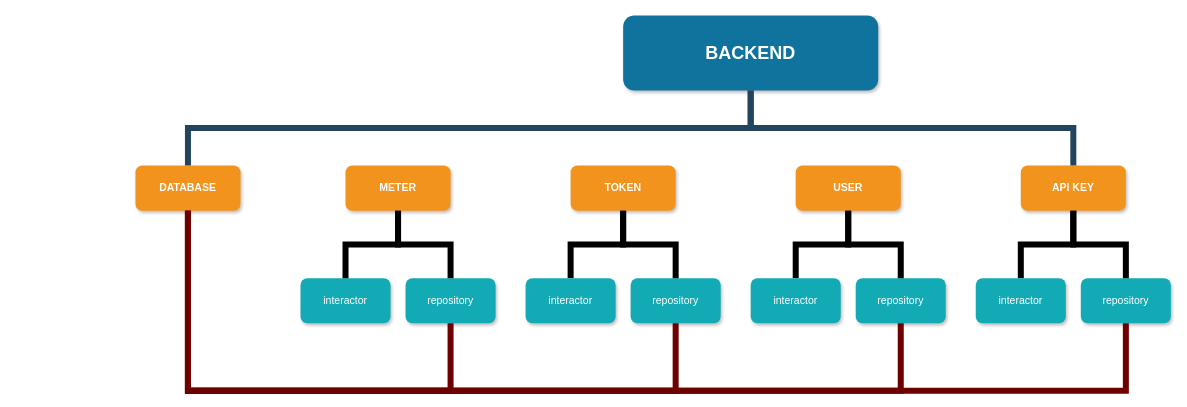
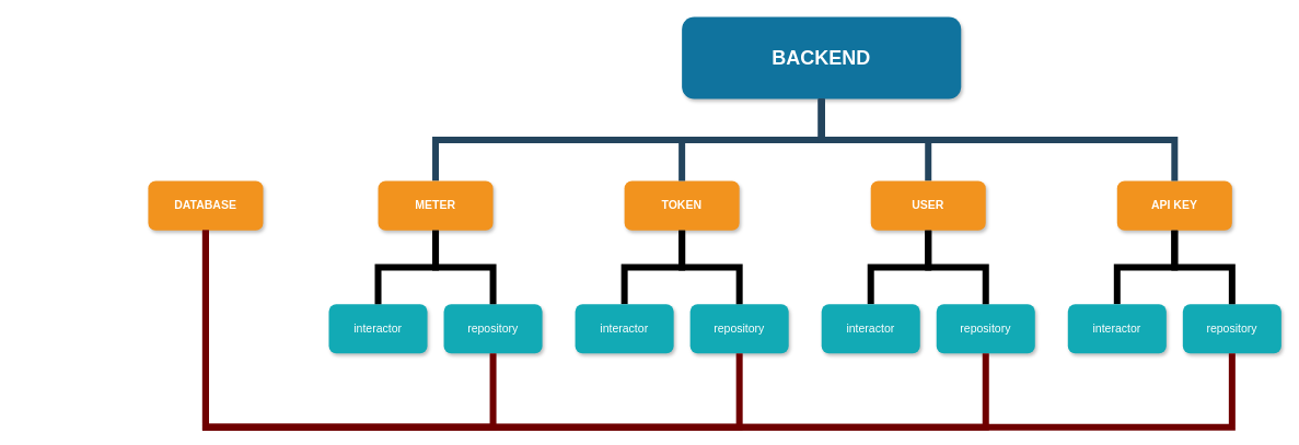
  <mxCell id="0" />
  <mxCell id="1" parent="0" />
  <mxCell id="2" value="BACKEND" style="whiteSpace=wrap;rounded=1;shadow=1;fillColor=#10739E;strokeColor=none;fontColor=#FFFFFF;fontStyle=1;fontSize=24" parent="1" vertex="1"><mxGeometry x="830" y="20" width="340" height="100" as="geometry" /></mxCell>
  <mxCell id="3" value="DATABASE" style="whiteSpace=wrap;rounded=1;fillColor=#F2931E;strokeColor=none;shadow=1;fontColor=#FFFFFF;fontStyle=1;fontSize=14" parent="1" vertex="1"><mxGeometry x="180" y="220" width="140" height="60" as="geometry" /></mxCell>
- <mxCell id="5" value="" style="edgeStyle=elbowEdgeStyle;elbow=vertical;rounded=0;fontColor=#000000;endArrow=none;endFill=0;strokeWidth=8;strokeColor=#23445D;" parent="1" source="2" target="3" edge="1"><mxGeometry width="100" height="100" relative="1" as="geometry"><mxPoint x="840" y="210" as="sourcePoint" /><mxPoint x="940" y="110" as="targetPoint" /></mxGeometry></mxCell>
+ <mxCell id="4" value="" style="edgeStyle=elbowEdgeStyle;elbow=vertical;rounded=0;fontColor=#000000;endArrow=none;endFill=0;strokeWidth=8;strokeColor=#23445D;" parent="1" source="2" target="24" edge="1"><mxGeometry width="100" height="100" relative="1" as="geometry"><mxPoint x="820" y="190" as="sourcePoint" /><mxPoint x="920" y="90" as="targetPoint" /></mxGeometry></mxCell>
+ <mxCell id="5" value="" style="edgeStyle=elbowEdgeStyle;elbow=vertical;rounded=0;fontColor=#000000;endArrow=none;endFill=0;strokeWidth=8;strokeColor=#23445D;" parent="1" source="2" target="9" edge="1"><mxGeometry width="100" height="100" relative="1" as="geometry"><mxPoint x="840" y="210" as="sourcePoint" /><mxPoint x="940" y="110" as="targetPoint" /></mxGeometry></mxCell>
  <mxCell id="6" value="" style="group" parent="1" vertex="1" connectable="0"><mxGeometry x="20" y="420" width="1185" as="geometry" /></mxCell>
  <mxCell id="7" value="" style="group" parent="6" vertex="1" connectable="0"><mxGeometry width="1185" as="geometry" /></mxCell>
  <mxCell id="8" value="" style="group" parent="1" vertex="1" connectable="0"><mxGeometry x="1000" y="220" width="260" height="210.0" as="geometry" /></mxCell>
  <mxCell id="9" value="USER" style="whiteSpace=wrap;rounded=1;fillColor=#F2931E;strokeColor=none;shadow=1;fontColor=#FFFFFF;fontStyle=1;fontSize=14" parent="8" vertex="1"><mxGeometry x="60.0" width="140" height="60" as="geometry" /></mxCell>
  <mxCell id="10" style="edgeStyle=orthogonalEdgeStyle;rounded=0;orthogonalLoop=1;jettySize=auto;html=1;strokeWidth=8;startArrow=none;startFill=0;endArrow=none;endFill=0;" parent="8" source="9" target="11" edge="1"><mxGeometry relative="1" as="geometry"><mxPoint x="225.0" y="60.0" as="sourcePoint" /></mxGeometry></mxCell>
  <mxCell id="11" value="interactor" style="whiteSpace=wrap;rounded=1;fillColor=#12AAB5;strokeColor=none;shadow=1;fontColor=#FFFFFF;fontSize=14;" parent="8" vertex="1"><mxGeometry y="150.0" width="120" height="60" as="geometry" /></mxCell>
  <mxCell id="12" value="repository" style="whiteSpace=wrap;rounded=1;fillColor=#12AAB5;strokeColor=none;shadow=1;fontColor=#FFFFFF;fontSize=14;" parent="8" vertex="1"><mxGeometry x="140" y="150.0" width="120" height="60" as="geometry" /></mxCell>
  <mxCell id="13" style="edgeStyle=orthogonalEdgeStyle;rounded=0;orthogonalLoop=1;jettySize=auto;html=1;strokeWidth=8;startArrow=none;startFill=0;endArrow=none;endFill=0;" parent="8" source="9" target="12" edge="1"><mxGeometry relative="1" as="geometry"><mxPoint x="225.0" y="60.0" as="sourcePoint" /><mxPoint x="125.0" y="130.0" as="targetPoint" /></mxGeometry></mxCell>
  <mxCell id="14" style="edgeStyle=orthogonalEdgeStyle;rounded=0;orthogonalLoop=1;jettySize=auto;html=1;entryX=0.5;entryY=1;entryDx=0;entryDy=0;startArrow=none;startFill=0;endArrow=none;endFill=0;strokeWidth=8;fillColor=#a20025;strokeColor=#6F0000;" parent="1" source="3" target="12" edge="1"><mxGeometry relative="1" as="geometry"><Array as="points"><mxPoint x="250" y="520" /><mxPoint x="1200" y="520" /></Array></mxGeometry></mxCell>
  <mxCell id="15" value="" style="group" parent="1" vertex="1" connectable="0"><mxGeometry x="700" y="220" width="260" height="210.0" as="geometry" /></mxCell>
  <mxCell id="16" value="TOKEN" style="whiteSpace=wrap;rounded=1;fillColor=#F2931E;strokeColor=none;shadow=1;fontColor=#FFFFFF;fontStyle=1;fontSize=14" parent="15" vertex="1"><mxGeometry x="60.0" width="140" height="60" as="geometry" /></mxCell>
+ <mxCell id="17" value="" style="edgeStyle=elbowEdgeStyle;elbow=vertical;rounded=0;fontColor=#000000;endArrow=none;endFill=0;strokeWidth=8;strokeColor=#23445D;" parent="15" source="2" target="16" edge="1"><mxGeometry width="100" height="100" relative="1" as="geometry"><mxPoint x="130.0" y="-20.0" as="sourcePoint" /><mxPoint x="230.0" y="-120.0" as="targetPoint" /></mxGeometry></mxCell>
  <mxCell id="18" style="edgeStyle=orthogonalEdgeStyle;rounded=0;orthogonalLoop=1;jettySize=auto;html=1;strokeWidth=8;startArrow=none;startFill=0;endArrow=none;endFill=0;" parent="15" source="16" target="19" edge="1"><mxGeometry relative="1" as="geometry"><mxPoint x="175.0" y="60.0" as="sourcePoint" /></mxGeometry></mxCell>
  <mxCell id="19" value="interactor" style="whiteSpace=wrap;rounded=1;fillColor=#12AAB5;strokeColor=none;shadow=1;fontColor=#FFFFFF;fontSize=14;" parent="15" vertex="1"><mxGeometry y="150.0" width="120" height="60" as="geometry" /></mxCell>
  <mxCell id="20" value="repository" style="whiteSpace=wrap;rounded=1;fillColor=#12AAB5;strokeColor=none;shadow=1;fontColor=#FFFFFF;fontSize=14;" parent="15" vertex="1"><mxGeometry x="140" y="150.0" width="120" height="60" as="geometry" /></mxCell>
  <mxCell id="21" style="edgeStyle=orthogonalEdgeStyle;rounded=0;orthogonalLoop=1;jettySize=auto;html=1;strokeWidth=8;startArrow=none;startFill=0;endArrow=none;endFill=0;" parent="15" source="16" target="20" edge="1"><mxGeometry relative="1" as="geometry"><mxPoint x="175.0" y="60.0" as="sourcePoint" /><mxPoint x="75.0" y="130.0" as="targetPoint" /></mxGeometry></mxCell>
  <mxCell id="22" style="edgeStyle=orthogonalEdgeStyle;rounded=0;orthogonalLoop=1;jettySize=auto;html=1;entryX=0.5;entryY=1;entryDx=0;entryDy=0;startArrow=none;startFill=0;endArrow=none;endFill=0;strokeWidth=8;fillColor=#a20025;strokeColor=#6F0000;" parent="1" source="3" target="20" edge="1"><mxGeometry relative="1" as="geometry"><Array as="points"><mxPoint x="250" y="520" /><mxPoint x="900" y="520" /></Array></mxGeometry></mxCell>
  <mxCell id="23" value="" style="group" parent="1" vertex="1" connectable="0"><mxGeometry x="400" y="220" width="260" height="210.0" as="geometry" /></mxCell>
  <mxCell id="24" value="METER" style="whiteSpace=wrap;rounded=1;fillColor=#F2931E;strokeColor=none;shadow=1;fontColor=#FFFFFF;fontStyle=1;fontSize=14" parent="23" vertex="1"><mxGeometry x="60.0" width="140" height="60" as="geometry" /></mxCell>
  <mxCell id="25" value="interactor" style="whiteSpace=wrap;rounded=1;fillColor=#12AAB5;strokeColor=none;shadow=1;fontColor=#FFFFFF;fontSize=14;" parent="23" vertex="1"><mxGeometry y="150.0" width="120" height="60" as="geometry" /></mxCell>
  <mxCell id="26" style="edgeStyle=orthogonalEdgeStyle;rounded=0;orthogonalLoop=1;jettySize=auto;html=1;strokeWidth=8;startArrow=none;startFill=0;endArrow=none;endFill=0;" parent="23" source="24" target="25" edge="1"><mxGeometry relative="1" as="geometry" /></mxCell>
  <mxCell id="27" value="repository" style="whiteSpace=wrap;rounded=1;fillColor=#12AAB5;strokeColor=none;shadow=1;fontColor=#FFFFFF;fontSize=14;" parent="23" vertex="1"><mxGeometry x="140" y="150.0" width="120" height="60" as="geometry" /></mxCell>
  <mxCell id="28" style="edgeStyle=orthogonalEdgeStyle;rounded=0;orthogonalLoop=1;jettySize=auto;html=1;strokeWidth=8;startArrow=none;startFill=0;endArrow=none;endFill=0;exitX=0.5;exitY=1;exitDx=0;exitDy=0;" parent="23" source="24" target="27" edge="1"><mxGeometry relative="1" as="geometry"><mxPoint x="140.0" y="70.0" as="sourcePoint" /><mxPoint x="30.0" y="130.0" as="targetPoint" /></mxGeometry></mxCell>
  <mxCell id="29" style="edgeStyle=orthogonalEdgeStyle;rounded=0;orthogonalLoop=1;jettySize=auto;html=1;entryX=0.5;entryY=1;entryDx=0;entryDy=0;startArrow=none;startFill=0;endArrow=none;endFill=0;strokeWidth=8;fillColor=#a20025;strokeColor=#6F0000;" parent="1" source="3" target="27" edge="1"><mxGeometry relative="1" as="geometry"><mxPoint x="1620" y="280" as="sourcePoint" /><mxPoint x="965" y="410" as="targetPoint" /><Array as="points"><mxPoint x="250" y="520" /><mxPoint x="600" y="520" /></Array></mxGeometry></mxCell>
  <mxCell id="30" value="" style="group" parent="1" vertex="1" connectable="0"><mxGeometry x="1300" y="220" width="260" height="210.0" as="geometry" /></mxCell>
  <mxCell id="31" value="API KEY" style="whiteSpace=wrap;rounded=1;fillColor=#F2931E;strokeColor=none;shadow=1;fontColor=#FFFFFF;fontStyle=1;fontSize=14" parent="30" vertex="1"><mxGeometry x="60.0" width="140" height="60" as="geometry" /></mxCell>
  <mxCell id="32" style="edgeStyle=orthogonalEdgeStyle;rounded=0;orthogonalLoop=1;jettySize=auto;html=1;strokeWidth=8;startArrow=none;startFill=0;endArrow=none;endFill=0;" parent="30" source="31" target="33" edge="1"><mxGeometry relative="1" as="geometry"><mxPoint x="225.0" y="60.0" as="sourcePoint" /></mxGeometry></mxCell>
  <mxCell id="33" value="interactor" style="whiteSpace=wrap;rounded=1;fillColor=#12AAB5;strokeColor=none;shadow=1;fontColor=#FFFFFF;fontSize=14;" parent="30" vertex="1"><mxGeometry y="150.0" width="120" height="60" as="geometry" /></mxCell>
  <mxCell id="34" value="repository" style="whiteSpace=wrap;rounded=1;fillColor=#12AAB5;strokeColor=none;shadow=1;fontColor=#FFFFFF;fontSize=14;" parent="30" vertex="1"><mxGeometry x="140" y="150.0" width="120" height="60" as="geometry" /></mxCell>
  <mxCell id="35" style="edgeStyle=orthogonalEdgeStyle;rounded=0;orthogonalLoop=1;jettySize=auto;html=1;strokeWidth=8;startArrow=none;startFill=0;endArrow=none;endFill=0;" parent="30" source="31" target="34" edge="1"><mxGeometry relative="1" as="geometry"><mxPoint x="225.0" y="60.0" as="sourcePoint" /><mxPoint x="125.0" y="130.0" as="targetPoint" /></mxGeometry></mxCell>
  <mxCell id="36" value="" style="edgeStyle=elbowEdgeStyle;elbow=vertical;rounded=0;fontColor=#000000;endArrow=none;endFill=0;strokeWidth=8;strokeColor=#23445D;" parent="1" source="2" edge="1"><mxGeometry width="100" height="100" relative="1" as="geometry"><mxPoint x="1130" y="110" as="sourcePoint" /><mxPoint x="1430" y="220" as="targetPoint" /></mxGeometry></mxCell>
  <mxCell id="37" style="edgeStyle=orthogonalEdgeStyle;rounded=0;orthogonalLoop=1;jettySize=auto;html=1;startArrow=none;startFill=0;endArrow=none;endFill=0;strokeWidth=8;fillColor=#a20025;strokeColor=#6F0000;exitX=0.5;exitY=1;exitDx=0;exitDy=0;" edge="1" parent="1" source="3" target="34"><mxGeometry relative="1" as="geometry"><Array as="points"><mxPoint x="250" y="520" /><mxPoint x="1500" y="520" /></Array><mxPoint x="410" y="280" as="sourcePoint" /><mxPoint x="1360" y="430" as="targetPoint" /></mxGeometry></mxCell>
